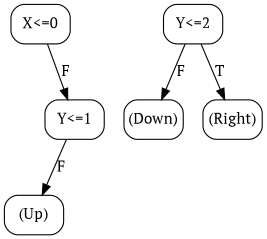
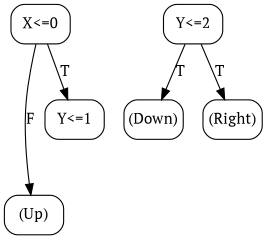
  digraph {
    fontname="PT Serif"
    node [fontname="PT Serif" margin="0.05,0.05" shape=box style=rounded]
    edge [fontname="PT Serif"]
    n1 [label="(Up)"]
    n2 [label="Y<=1"]
    n3 [label="(Down)"]
    n4 [label="(Right)"]
    n5 [label="Y<=2"]
    n6 [label="X<=0"]
-   n2 -> n1 [label=F]
-   n5 -> n3 [label=F]
+   n6 -> n1 [label=F]
+   n5 -> n3 [label=T]
    n5 -> n4 [label=T]
-   n6 -> n2 [label=F]
+   n6 -> n2 [label=T]
  }
